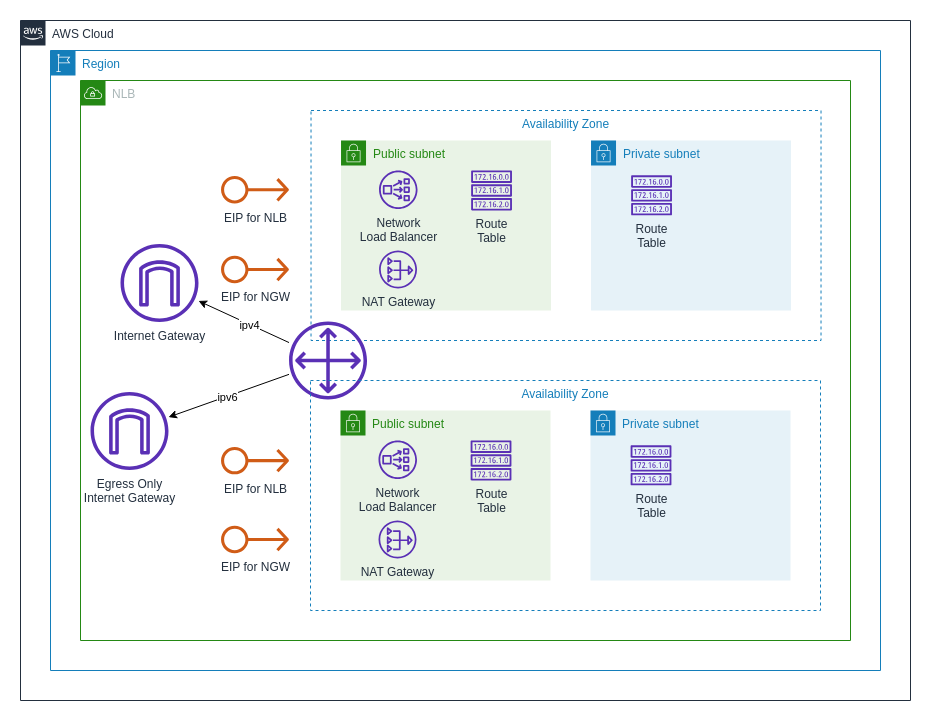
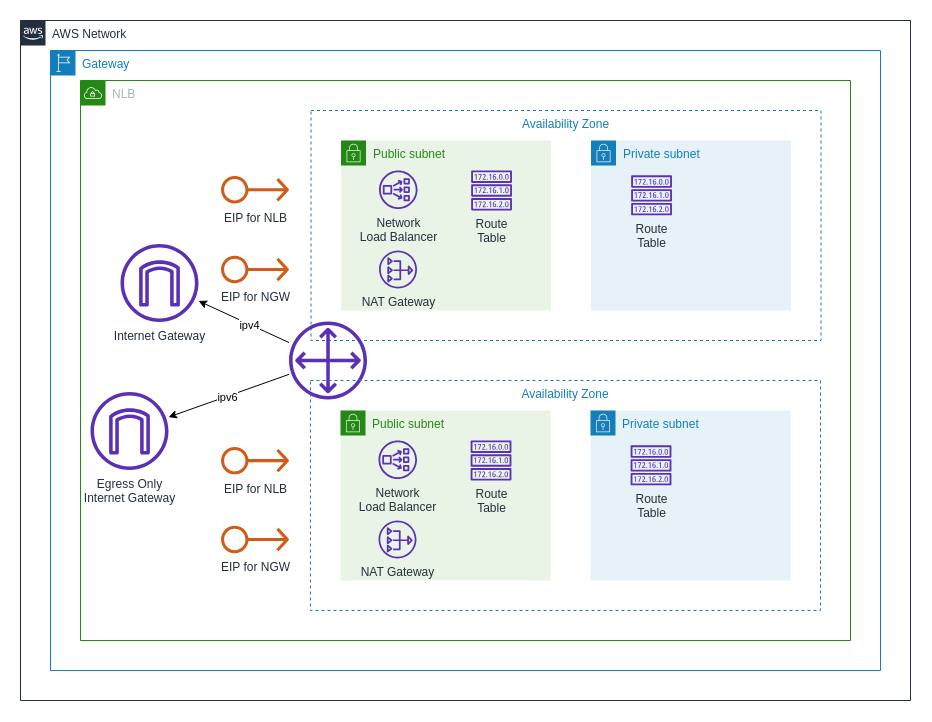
  <mxCell id="0" />
  <mxCell id="1" parent="0" />
- <mxCell id="2" value="AWS Cloud" style="points=[[0,0],[0.25,0],[0.5,0],[0.75,0],[1,0],[1,0.25],[1,0.5],[1,0.75],[1,1],[0.75,1],[0.5,1],[0.25,1],[0,1],[0,0.75],[0,0.5],[0,0.25]];outlineConnect=0;gradientColor=none;html=1;whiteSpace=wrap;fontSize=12;fontStyle=0;shape=mxgraph.aws4.group;grIcon=mxgraph.aws4.group_aws_cloud_alt;strokeColor=#232F3E;fillColor=none;verticalAlign=top;align=left;spacingLeft=30;fontColor=#232F3E;dashed=0;" parent="1" vertex="1"><mxGeometry x="20" y="20" width="890" height="680" as="geometry" /></mxCell>
- <mxCell id="3" value="Region" style="points=[[0,0],[0.25,0],[0.5,0],[0.75,0],[1,0],[1,0.25],[1,0.5],[1,0.75],[1,1],[0.75,1],[0.5,1],[0.25,1],[0,1],[0,0.75],[0,0.5],[0,0.25]];outlineConnect=0;gradientColor=none;html=1;whiteSpace=wrap;fontSize=12;fontStyle=0;shape=mxgraph.aws4.group;grIcon=mxgraph.aws4.group_region;strokeColor=#147EBA;fillColor=none;verticalAlign=top;align=left;spacingLeft=30;fontColor=#147EBA;dashed=0;" parent="1" vertex="1"><mxGeometry x="50" y="50" width="830" height="620" as="geometry" /></mxCell>
+ <mxCell id="2" value="AWS Network" style="points=[[0,0],[0.25,0],[0.5,0],[0.75,0],[1,0],[1,0.25],[1,0.5],[1,0.75],[1,1],[0.75,1],[0.5,1],[0.25,1],[0,1],[0,0.75],[0,0.5],[0,0.25]];outlineConnect=0;gradientColor=none;html=1;whiteSpace=wrap;fontSize=12;fontStyle=0;shape=mxgraph.aws4.group;grIcon=mxgraph.aws4.group_aws_cloud_alt;strokeColor=#232F3E;fillColor=none;verticalAlign=top;align=left;spacingLeft=30;fontColor=#232F3E;dashed=0;" parent="1" vertex="1"><mxGeometry x="20" y="20" width="890" height="680" as="geometry" /></mxCell>
+ <mxCell id="3" value="Gateway" style="points=[[0,0],[0.25,0],[0.5,0],[0.75,0],[1,0],[1,0.25],[1,0.5],[1,0.75],[1,1],[0.75,1],[0.5,1],[0.25,1],[0,1],[0,0.75],[0,0.5],[0,0.25]];outlineConnect=0;gradientColor=none;html=1;whiteSpace=wrap;fontSize=12;fontStyle=0;shape=mxgraph.aws4.group;grIcon=mxgraph.aws4.group_region;strokeColor=#147EBA;fillColor=none;verticalAlign=top;align=left;spacingLeft=30;fontColor=#147EBA;dashed=0;" parent="1" vertex="1"><mxGeometry x="50" y="50" width="830" height="620" as="geometry" /></mxCell>
  <mxCell id="4" value="NLB" style="points=[[0,0],[0.25,0],[0.5,0],[0.75,0],[1,0],[1,0.25],[1,0.5],[1,0.75],[1,1],[0.75,1],[0.5,1],[0.25,1],[0,1],[0,0.75],[0,0.5],[0,0.25]];outlineConnect=0;gradientColor=none;html=1;whiteSpace=wrap;fontSize=12;fontStyle=0;shape=mxgraph.aws4.group;grIcon=mxgraph.aws4.group_vpc;strokeColor=#248814;fillColor=none;verticalAlign=top;align=left;spacingLeft=30;fontColor=#AAB7B8;dashed=0;" parent="1" vertex="1"><mxGeometry x="80" y="80" width="770" height="560" as="geometry" /></mxCell>
  <mxCell id="5" value="Availability Zone" style="fillColor=none;strokeColor=#147EBA;dashed=1;verticalAlign=top;fontStyle=0;fontColor=#147EBA;" parent="1" vertex="1"><mxGeometry x="310.53" y="110" width="510" height="230" as="geometry" /></mxCell>
  <mxCell id="6" value="Public subnet" style="points=[[0,0],[0.25,0],[0.5,0],[0.75,0],[1,0],[1,0.25],[1,0.5],[1,0.75],[1,1],[0.75,1],[0.5,1],[0.25,1],[0,1],[0,0.75],[0,0.5],[0,0.25]];outlineConnect=0;gradientColor=none;html=1;whiteSpace=wrap;fontSize=12;fontStyle=0;shape=mxgraph.aws4.group;grIcon=mxgraph.aws4.group_security_group;grStroke=0;strokeColor=#248814;fillColor=#E9F3E6;verticalAlign=top;align=left;spacingLeft=30;fontColor=#248814;dashed=0;" parent="1" vertex="1"><mxGeometry x="340.53" y="140" width="210" height="170" as="geometry" /></mxCell>
  <mxCell id="7" value="Private subnet" style="points=[[0,0],[0.25,0],[0.5,0],[0.75,0],[1,0],[1,0.25],[1,0.5],[1,0.75],[1,1],[0.75,1],[0.5,1],[0.25,1],[0,1],[0,0.75],[0,0.5],[0,0.25]];outlineConnect=0;gradientColor=none;html=1;whiteSpace=wrap;fontSize=12;fontStyle=0;shape=mxgraph.aws4.group;grIcon=mxgraph.aws4.group_security_group;grStroke=0;strokeColor=#147EBA;fillColor=#E6F2F8;verticalAlign=top;align=left;spacingLeft=30;fontColor=#147EBA;dashed=0;" parent="1" vertex="1"><mxGeometry x="590.53" y="140" width="200" height="170" as="geometry" /></mxCell>
  <mxCell id="8" value="NAT Gateway" style="outlineConnect=0;fontColor=#232F3E;gradientColor=none;fillColor=#5A30B5;strokeColor=none;dashed=0;verticalLabelPosition=bottom;verticalAlign=top;align=center;html=1;fontSize=12;fontStyle=0;aspect=fixed;pointerEvents=1;shape=mxgraph.aws4.nat_gateway;" parent="1" vertex="1"><mxGeometry x="378.53" y="250" width="38" height="38" as="geometry" /></mxCell>
  <mxCell id="9" value="Internet Gateway" style="outlineConnect=0;fontColor=#232F3E;gradientColor=none;fillColor=#5A30B5;strokeColor=none;dashed=0;verticalLabelPosition=bottom;verticalAlign=top;align=center;html=1;fontSize=12;fontStyle=0;aspect=fixed;pointerEvents=1;shape=mxgraph.aws4.internet_gateway;" parent="1" vertex="1"><mxGeometry x="120" y="243.5" width="78" height="78" as="geometry" /></mxCell>
  <mxCell id="10" value="Network&lt;br&gt;Load Balancer" style="outlineConnect=0;fontColor=#232F3E;gradientColor=none;fillColor=#5A30B5;strokeColor=none;dashed=0;verticalLabelPosition=bottom;verticalAlign=top;align=center;html=1;fontSize=12;fontStyle=0;aspect=fixed;pointerEvents=1;shape=mxgraph.aws4.network_load_balancer;" parent="1" vertex="1"><mxGeometry x="378.53" y="170" width="38.5" height="38.5" as="geometry" /></mxCell>
  <mxCell id="11" value="Egress Only&lt;br&gt;Internet Gateway" style="outlineConnect=0;fontColor=#232F3E;gradientColor=none;fillColor=#5A30B5;strokeColor=none;dashed=0;verticalLabelPosition=bottom;verticalAlign=top;align=center;html=1;fontSize=12;fontStyle=0;aspect=fixed;pointerEvents=1;shape=mxgraph.aws4.internet_gateway;" parent="1" vertex="1"><mxGeometry x="90" y="391.5" width="78" height="78" as="geometry" /></mxCell>
  <mxCell id="12" value="EIP for NLB" style="outlineConnect=0;fontColor=#232F3E;gradientColor=none;fillColor=#D05C17;strokeColor=none;dashed=0;verticalLabelPosition=bottom;verticalAlign=top;align=center;html=1;fontSize=12;fontStyle=0;aspect=fixed;pointerEvents=1;shape=mxgraph.aws4.elastic_ip_address;" parent="1" vertex="1"><mxGeometry x="220.53" y="174.87" width="68" height="28.77" as="geometry" /></mxCell>
  <mxCell id="13" value="EIP for NGW" style="outlineConnect=0;fontColor=#232F3E;gradientColor=none;fillColor=#D05C17;strokeColor=none;dashed=0;verticalLabelPosition=bottom;verticalAlign=top;align=center;html=1;fontSize=12;fontStyle=0;aspect=fixed;pointerEvents=1;shape=mxgraph.aws4.elastic_ip_address;" parent="1" vertex="1"><mxGeometry x="220.53" y="254.62" width="68" height="28.77" as="geometry" /></mxCell>
  <mxCell id="14" value="Route&lt;br&gt;Table" style="outlineConnect=0;fontColor=#232F3E;gradientColor=none;fillColor=#5A30B5;strokeColor=none;dashed=0;verticalLabelPosition=bottom;verticalAlign=top;align=center;html=1;fontSize=12;fontStyle=0;aspect=fixed;pointerEvents=1;shape=mxgraph.aws4.route_table;" parent="1" vertex="1"><mxGeometry x="470.53" y="170" width="41.05" height="40" as="geometry" /></mxCell>
  <mxCell id="15" value="Route&lt;br&gt;Table" style="outlineConnect=0;fontColor=#232F3E;gradientColor=none;fillColor=#5A30B5;strokeColor=none;dashed=0;verticalLabelPosition=bottom;verticalAlign=top;align=center;html=1;fontSize=12;fontStyle=0;aspect=fixed;pointerEvents=1;shape=mxgraph.aws4.route_table;" parent="1" vertex="1"><mxGeometry x="630.53" y="174.87" width="41.05" height="40" as="geometry" /></mxCell>
  <mxCell id="16" value="" style="outlineConnect=0;fontColor=#232F3E;gradientColor=none;fillColor=#5A30B5;strokeColor=none;dashed=0;verticalLabelPosition=bottom;verticalAlign=top;align=center;html=1;fontSize=12;fontStyle=0;aspect=fixed;pointerEvents=1;shape=mxgraph.aws4.customer_gateway;" parent="1" vertex="1"><mxGeometry x="288.53" y="321" width="78" height="78" as="geometry" /></mxCell>
  <mxCell id="17" value="" style="endArrow=classic;html=1;" parent="1" source="16" target="9" edge="1"><mxGeometry width="50" height="50" relative="1" as="geometry"><mxPoint x="220" y="556.5" as="sourcePoint" /><mxPoint x="270" y="506.5" as="targetPoint" /></mxGeometry></mxCell>
  <mxCell id="18" value="ipv4" style="edgeLabel;html=1;align=center;verticalAlign=middle;resizable=0;points=[];" parent="17" vertex="1" connectable="0"><mxGeometry x="-0.112" y="1" relative="1" as="geometry"><mxPoint as="offset" /></mxGeometry></mxCell>
  <mxCell id="19" value="" style="endArrow=classic;html=1;" parent="1" source="16" target="11" edge="1"><mxGeometry width="50" height="50" relative="1" as="geometry"><mxPoint x="788" y="285.975" as="sourcePoint" /><mxPoint x="830" y="266.025" as="targetPoint" /></mxGeometry></mxCell>
  <mxCell id="20" value="ipv6" style="edgeLabel;html=1;align=center;verticalAlign=middle;resizable=0;points=[];" parent="19" vertex="1" connectable="0"><mxGeometry x="0.034" y="1" relative="1" as="geometry"><mxPoint as="offset" /></mxGeometry></mxCell>
  <mxCell id="21" value="EIP for NLB" style="outlineConnect=0;fontColor=#232F3E;gradientColor=none;fillColor=#D05C17;strokeColor=none;dashed=0;verticalLabelPosition=bottom;verticalAlign=top;align=center;html=1;fontSize=12;fontStyle=0;aspect=fixed;pointerEvents=1;shape=mxgraph.aws4.elastic_ip_address;" parent="1" vertex="1"><mxGeometry x="220.53" y="445.74" width="68" height="28.77" as="geometry" /></mxCell>
  <mxCell id="22" value="EIP for NGW" style="outlineConnect=0;fontColor=#232F3E;gradientColor=none;fillColor=#D05C17;strokeColor=none;dashed=0;verticalLabelPosition=bottom;verticalAlign=top;align=center;html=1;fontSize=12;fontStyle=0;aspect=fixed;pointerEvents=1;shape=mxgraph.aws4.elastic_ip_address;" parent="1" vertex="1"><mxGeometry x="220.53" y="524.62" width="68" height="28.77" as="geometry" /></mxCell>
  <mxCell id="23" value="Availability Zone" style="fillColor=none;strokeColor=#147EBA;dashed=1;verticalAlign=top;fontStyle=0;fontColor=#147EBA;" parent="1" vertex="1"><mxGeometry x="310" y="380" width="510" height="230" as="geometry" /></mxCell>
  <mxCell id="24" value="Public subnet" style="points=[[0,0],[0.25,0],[0.5,0],[0.75,0],[1,0],[1,0.25],[1,0.5],[1,0.75],[1,1],[0.75,1],[0.5,1],[0.25,1],[0,1],[0,0.75],[0,0.5],[0,0.25]];outlineConnect=0;gradientColor=none;html=1;whiteSpace=wrap;fontSize=12;fontStyle=0;shape=mxgraph.aws4.group;grIcon=mxgraph.aws4.group_security_group;grStroke=0;strokeColor=#248814;fillColor=#E9F3E6;verticalAlign=top;align=left;spacingLeft=30;fontColor=#248814;dashed=0;" parent="1" vertex="1"><mxGeometry x="340" y="410" width="210" height="170" as="geometry" /></mxCell>
  <mxCell id="25" value="Private subnet" style="points=[[0,0],[0.25,0],[0.5,0],[0.75,0],[1,0],[1,0.25],[1,0.5],[1,0.75],[1,1],[0.75,1],[0.5,1],[0.25,1],[0,1],[0,0.75],[0,0.5],[0,0.25]];outlineConnect=0;gradientColor=none;html=1;whiteSpace=wrap;fontSize=12;fontStyle=0;shape=mxgraph.aws4.group;grIcon=mxgraph.aws4.group_security_group;grStroke=0;strokeColor=#147EBA;fillColor=#E6F2F8;verticalAlign=top;align=left;spacingLeft=30;fontColor=#147EBA;dashed=0;" parent="1" vertex="1"><mxGeometry x="590" y="410" width="200" height="170" as="geometry" /></mxCell>
  <mxCell id="26" value="NAT Gateway" style="outlineConnect=0;fontColor=#232F3E;gradientColor=none;fillColor=#5A30B5;strokeColor=none;dashed=0;verticalLabelPosition=bottom;verticalAlign=top;align=center;html=1;fontSize=12;fontStyle=0;aspect=fixed;pointerEvents=1;shape=mxgraph.aws4.nat_gateway;" parent="1" vertex="1"><mxGeometry x="378" y="520" width="38" height="38" as="geometry" /></mxCell>
  <mxCell id="27" value="Network&lt;br&gt;Load Balancer" style="outlineConnect=0;fontColor=#232F3E;gradientColor=none;fillColor=#5A30B5;strokeColor=none;dashed=0;verticalLabelPosition=bottom;verticalAlign=top;align=center;html=1;fontSize=12;fontStyle=0;aspect=fixed;pointerEvents=1;shape=mxgraph.aws4.network_load_balancer;" parent="1" vertex="1"><mxGeometry x="378" y="440" width="38.5" height="38.5" as="geometry" /></mxCell>
  <mxCell id="28" value="Route&lt;br&gt;Table" style="outlineConnect=0;fontColor=#232F3E;gradientColor=none;fillColor=#5A30B5;strokeColor=none;dashed=0;verticalLabelPosition=bottom;verticalAlign=top;align=center;html=1;fontSize=12;fontStyle=0;aspect=fixed;pointerEvents=1;shape=mxgraph.aws4.route_table;" parent="1" vertex="1"><mxGeometry x="470" y="440" width="41.05" height="40" as="geometry" /></mxCell>
  <mxCell id="29" value="Route&lt;br&gt;Table" style="outlineConnect=0;fontColor=#232F3E;gradientColor=none;fillColor=#5A30B5;strokeColor=none;dashed=0;verticalLabelPosition=bottom;verticalAlign=top;align=center;html=1;fontSize=12;fontStyle=0;aspect=fixed;pointerEvents=1;shape=mxgraph.aws4.route_table;" parent="1" vertex="1"><mxGeometry x="630" y="444.87" width="41.05" height="40" as="geometry" /></mxCell>
